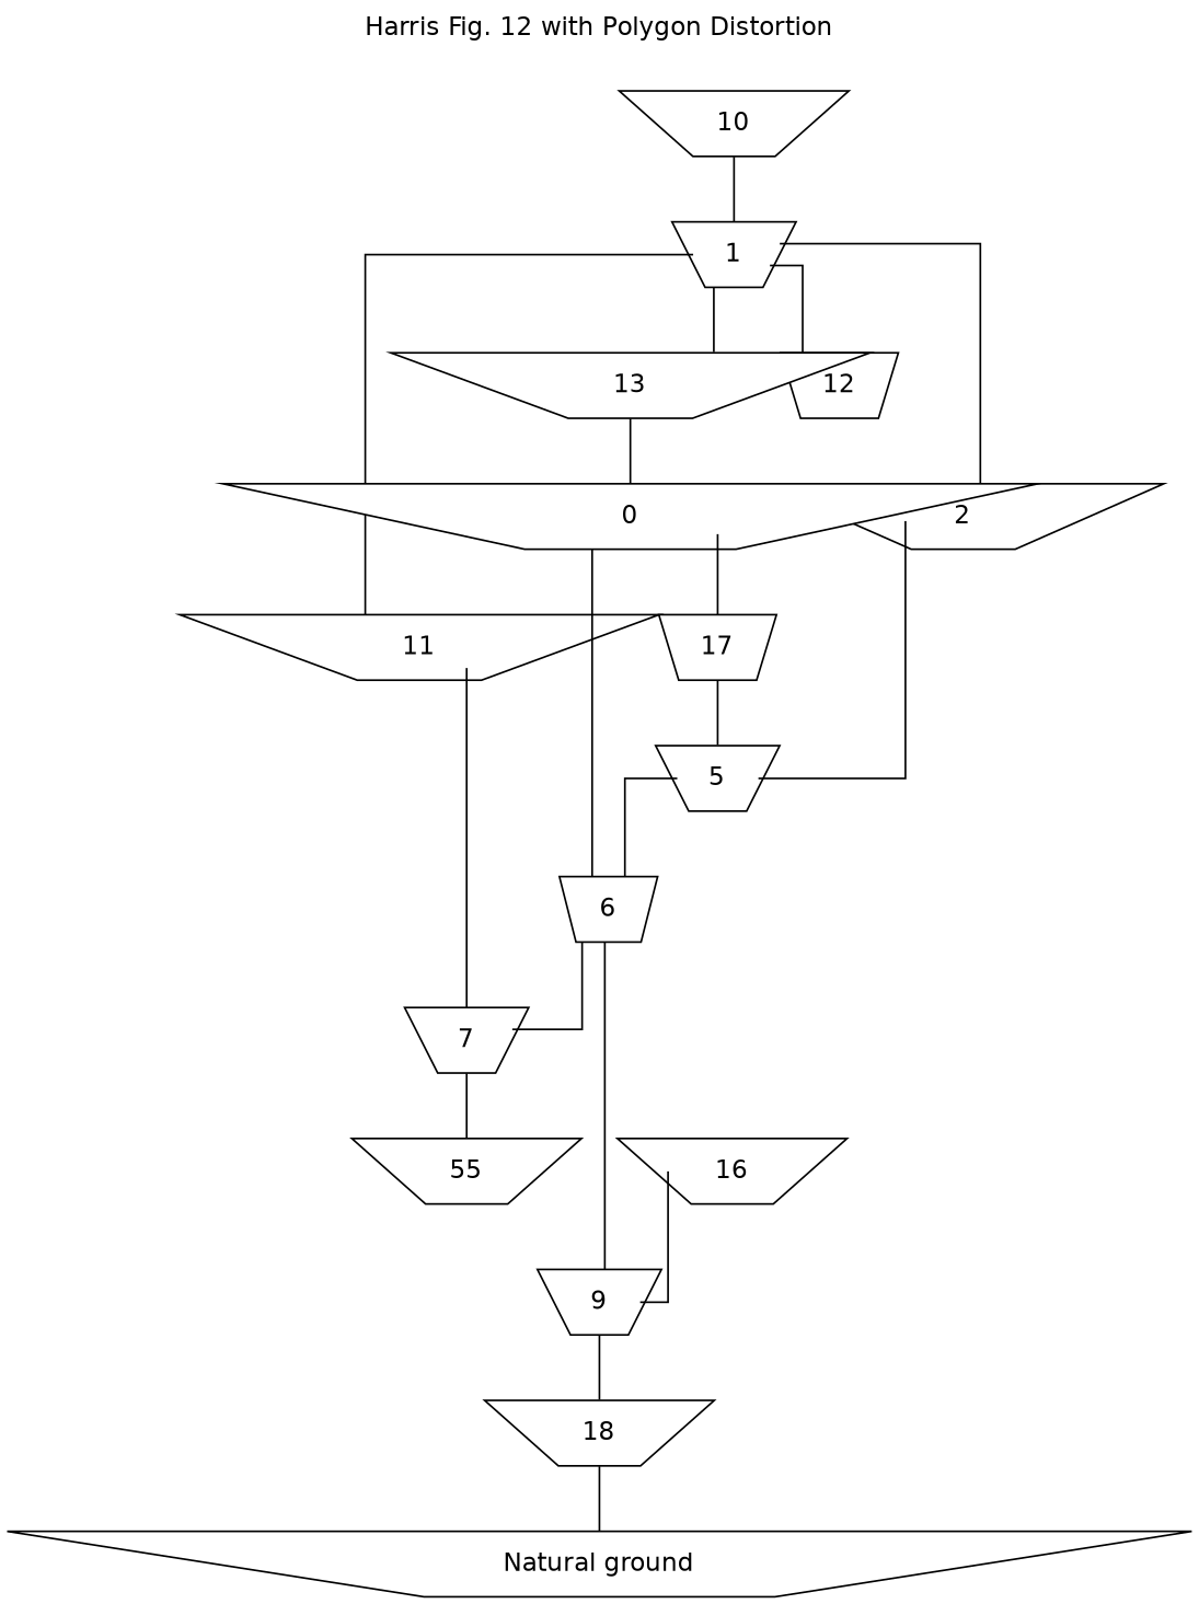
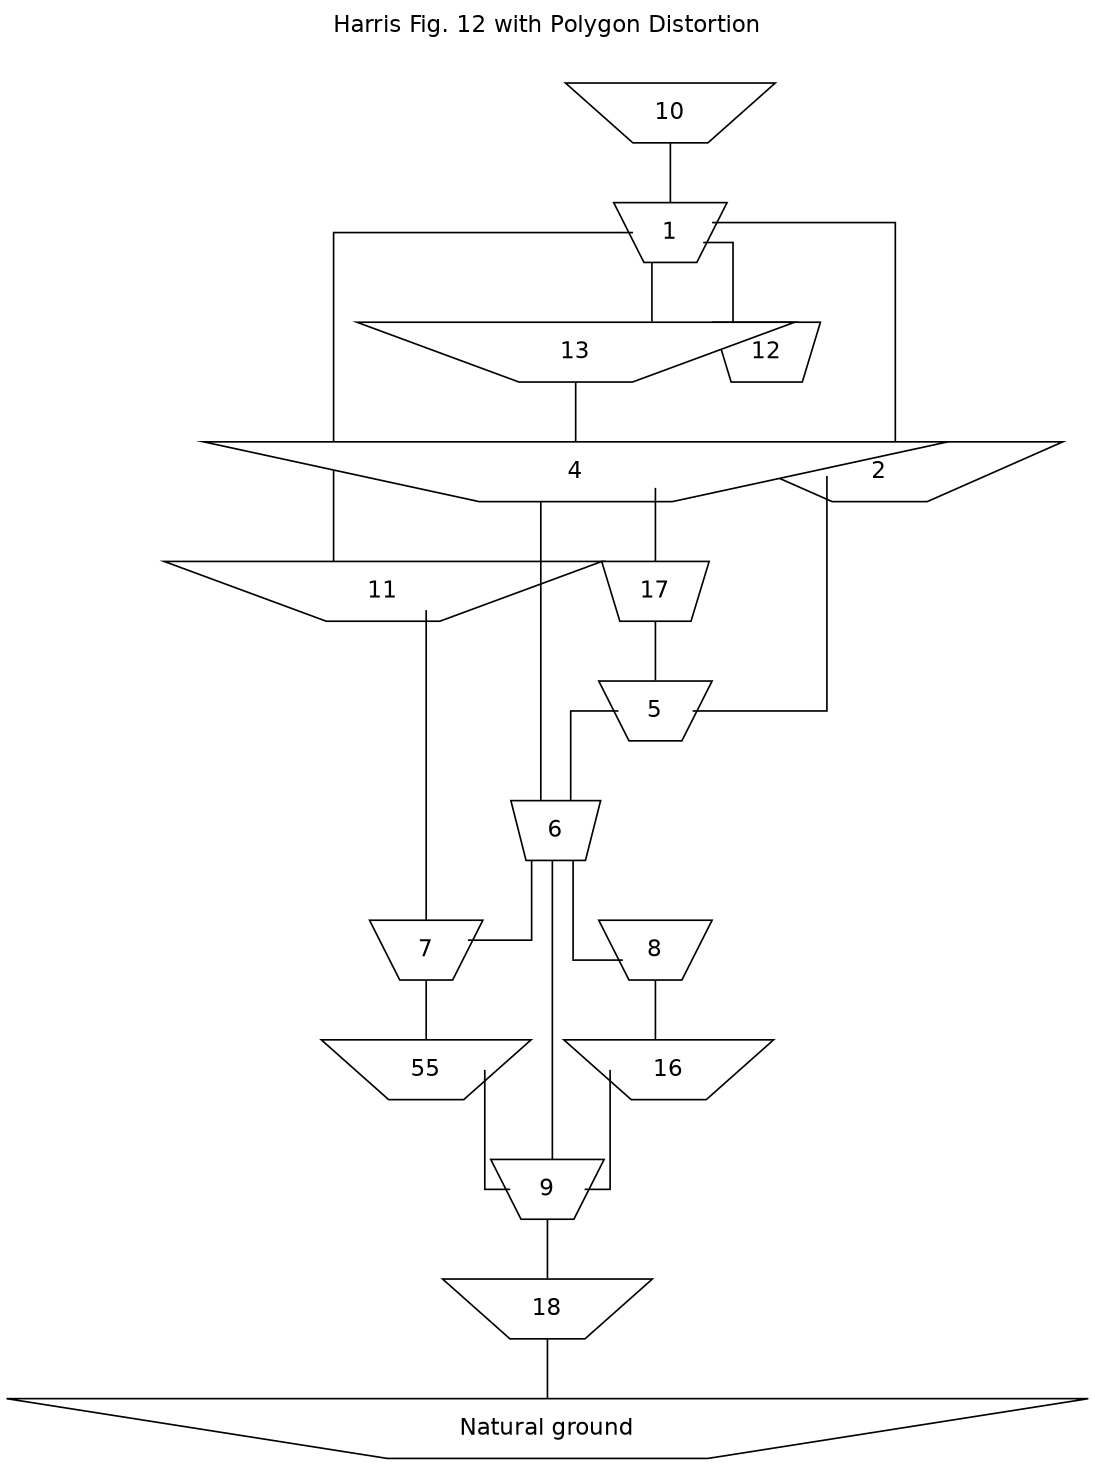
  digraph {
    bgcolor="/x11/white"
    fontcolor="/x11/black"
    fontname=Helvetica
    fontsize=14.0
    label="Harris Fig. 12 with Polygon Distortion"
    labelloc=t
    splines=ortho
    style=filled
    node [color="/x11/black" distortion=0.6 fillcolor="/x11/white" fontcolor="/x11/black" fontname=Helvetica fontsize=14.0 orientation=0.0 penwidth=1.0 shape=polygon sides=4 skew=0.0 style=filled]
    edge [arrowhead=none color="/x11/black" fontcolor="/x11/black" fontname=Helvetica fontsize=14.0 penwidth=1.0 style=solid]
    2 [distortion=1.5]
    1
    11 [distortion=1.5]
    12 [distortion=0.3]
    13 [distortion=1.5]
    5
    7
-   4 [distortion=1.5 label=0]
+   4 [distortion=1.5]
    6 [distortion=0.3]
+   8
    9
    17 [distortion=0.3]
    n13 [distortion=0.90000004 label=55]
    16 [distortion=0.90000004]
    18 [distortion=0.90000004]
    "Natural ground" [distortion=1.2]
    10 [distortion=0.90000004]
    2 -> 5
    1 -> 2
    1 -> 11
    1 -> 12
    1 -> 13
    11 -> 7
    13 -> 4
    5 -> 6
    7 -> n13
    4 -> 6
    4 -> 17
    6 -> 7
+   6 -> 8
    6 -> 9
+   8 -> 16
    9 -> 18
    17 -> 5
+   n13 -> 9
    16 -> 9
    18 -> "Natural ground"
    10 -> 1
  }
